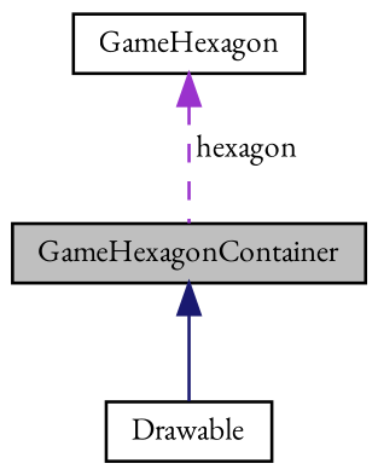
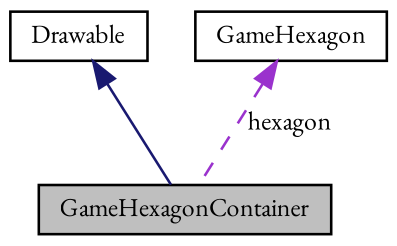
  digraph {
    fontname="EB Garamond"
    node [color=black fillcolor=white fontname="EB Garamond" fontsize=10 shape=record style=filled]
    edge [dir=back fontname="EB Garamond" fontsize=10 labelfontname=Helvetica labelfontsize=10]
    n1 [fillcolor=grey75 fontcolor=black height=0.2 label=GameHexagonContainer width=0.4]
    n2 [height=0.2 label=Drawable width=0.4]
    n3 [height=0.2 label=GameHexagon width=0.4]
-   n1 -> n2 [color=midnightblue style=solid]
+   n2 -> n1 [color=midnightblue style=solid]
    n3 -> n1 [color=darkorchid3 label=" hexagon" style=dashed]
  }
